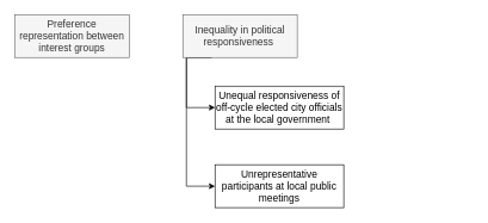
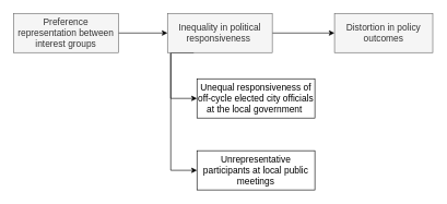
  <mxCell id="0" />
  <mxCell id="1" parent="0" />
+ <mxCell id="2" style="edgeStyle=orthogonalEdgeStyle;rounded=0;orthogonalLoop=1;jettySize=auto;html=1;exitX=1;exitY=0.5;exitDx=0;exitDy=0;entryX=0;entryY=0.5;entryDx=0;entryDy=0;" parent="1" source="3" target="7" edge="1"><mxGeometry relative="1" as="geometry" /></mxCell>
  <mxCell id="3" value="Preference representation between interest groups" style="text;html=1;align=center;verticalAlign=middle;whiteSpace=wrap;rounded=0;fillColor=#f5f5f5;fontColor=#333333;strokeColor=#666666;fontSize=14;" parent="1" vertex="1"><mxGeometry x="20" y="20" width="160" height="60" as="geometry" /></mxCell>
  <mxCell id="4" style="edgeStyle=orthogonalEdgeStyle;rounded=0;orthogonalLoop=1;jettySize=auto;html=1;exitX=0.25;exitY=1;exitDx=0;exitDy=0;entryX=0;entryY=0.5;entryDx=0;entryDy=0;" parent="1" source="7" target="9" edge="1"><mxGeometry relative="1" as="geometry"><Array as="points"><mxPoint x="260" y="80" /><mxPoint x="260" y="150" /></Array></mxGeometry></mxCell>
  <mxCell id="5" style="edgeStyle=orthogonalEdgeStyle;rounded=0;orthogonalLoop=1;jettySize=auto;html=1;exitX=0.25;exitY=1;exitDx=0;exitDy=0;entryX=0;entryY=0.5;entryDx=0;entryDy=0;" parent="1" source="7" edge="1" target="10"><mxGeometry relative="1" as="geometry"><mxPoint x="320" y="280" as="targetPoint" /><Array as="points"><mxPoint x="260" y="80" /><mxPoint x="260" y="260" /></Array></mxGeometry></mxCell>
+ <mxCell id="6" style="edgeStyle=orthogonalEdgeStyle;rounded=0;orthogonalLoop=1;jettySize=auto;html=1;exitX=1;exitY=0.5;exitDx=0;exitDy=0;entryX=0;entryY=0.5;entryDx=0;entryDy=0;" parent="1" source="7" target="8" edge="1"><mxGeometry relative="1" as="geometry" /></mxCell>
  <mxCell id="7" value="Inequality in political responsiveness&amp;nbsp;" style="text;html=1;align=center;verticalAlign=middle;whiteSpace=wrap;rounded=0;fillColor=#f5f5f5;fontColor=#333333;strokeColor=#666666;fontSize=14;" parent="1" vertex="1"><mxGeometry x="255" y="20" width="160" height="60" as="geometry" /></mxCell>
+ <mxCell id="8" value="Distortion in policy outcomes" style="text;html=1;align=center;verticalAlign=middle;whiteSpace=wrap;rounded=0;fillColor=#f5f5f5;fontColor=#333333;strokeColor=#666666;fontSize=14;" parent="1" vertex="1"><mxGeometry x="510" y="20" width="150" height="60" as="geometry" /></mxCell>
  <mxCell id="9" value="Unequal responsiveness of off-cycle elected city officials at the local government&amp;nbsp;" style="text;html=1;align=center;verticalAlign=middle;whiteSpace=wrap;rounded=0;fontSize=14;strokeColor=default;" parent="1" vertex="1"><mxGeometry x="300" y="120" width="180" height="60" as="geometry" /></mxCell>
  <mxCell id="10" value="Unrepresentative participants at local public meetings" style="text;html=1;align=center;verticalAlign=middle;whiteSpace=wrap;rounded=0;fontSize=14;fillColor=none;strokeColor=default;" parent="1" vertex="1"><mxGeometry x="300" y="230" width="180" height="60" as="geometry" /></mxCell>
